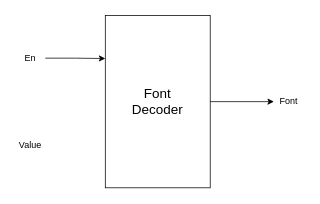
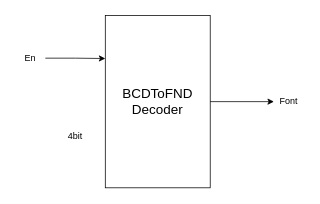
  <mxCell id="0" />
  <mxCell id="1" parent="0" />
- <mxCell id="2" value="&lt;font style=&quot;font-size: 18px&quot;&gt;Font&lt;br&gt;Decoder&lt;/font&gt;" style="rounded=0;whiteSpace=wrap;html=1;" vertex="1" parent="1"><mxGeometry x="140" y="20" width="140" height="230" as="geometry" /></mxCell>
+ <mxCell id="2" value="&lt;font style=&quot;font-size: 18px&quot;&gt;BCDToFND&lt;br&gt;Decoder&lt;/font&gt;" style="rounded=0;whiteSpace=wrap;html=1;" vertex="1" parent="1"><mxGeometry x="140" y="20" width="140" height="230" as="geometry" /></mxCell>
  <mxCell id="3" style="edgeStyle=orthogonalEdgeStyle;rounded=0;orthogonalLoop=1;jettySize=auto;html=1;entryX=0;entryY=0.25;entryDx=0;entryDy=0;" edge="1" parent="1" source="4" target="2"><mxGeometry relative="1" as="geometry" /></mxCell>
  <mxCell id="4" value="En" style="text;html=1;strokeColor=none;fillColor=none;align=center;verticalAlign=middle;whiteSpace=wrap;rounded=0;" vertex="1" parent="1"><mxGeometry x="20" y="67" width="40" height="20" as="geometry" /></mxCell>
- <mxCell id="5" value="Value" style="text;html=1;strokeColor=none;fillColor=none;align=center;verticalAlign=middle;whiteSpace=wrap;rounded=0;" vertex="1" parent="1"><mxGeometry x="20" y="183" width="40" height="20" as="geometry" /></mxCell>
  <mxCell id="6" style="edgeStyle=orthogonalEdgeStyle;rounded=0;orthogonalLoop=1;jettySize=auto;html=1;startArrow=classic;startFill=1;endArrow=none;endFill=0;" edge="1" parent="1" source="7" target="2"><mxGeometry relative="1" as="geometry" /></mxCell>
  <mxCell id="7" value="Font" style="text;html=1;strokeColor=none;fillColor=none;align=center;verticalAlign=middle;whiteSpace=wrap;rounded=0;" vertex="1" parent="1"><mxGeometry x="365" y="125" width="40" height="20" as="geometry" /></mxCell>
+ <mxCell id="8" value="4bit" style="text;html=1;strokeColor=none;fillColor=none;align=center;verticalAlign=middle;whiteSpace=wrap;rounded=0;" vertex="1" parent="1"><mxGeometry x="80" y="172" width="40" height="20" as="geometry" /></mxCell>
